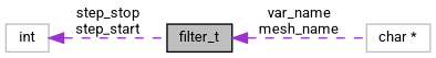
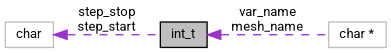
  digraph {
    fontname=Roboto
    rankdir=LR
    node [color=grey75 fillcolor=white fontname=Roboto fontsize=10 shape=record style=filled]
    edge [color=darkorchid3 dir=back fontname=Roboto fontsize=10 labelfontname="FreeSans.ttf" labelfontsize=10 style=dashed]
-   n1 [color=black fillcolor=grey75 fontcolor=black height=0.2 label=filter_t width=0.4]
+   n1 [color=black fillcolor=grey75 fontcolor=black height=0.2 label=int_t width=0.4]
    n2 [height=0.2 label="char *" width=0.4]
-   n3 [height=0.2 label=int width=0.4]
+   n3 [height=0.2 label=char width=0.4]
    n1 -> n2 [label="var_name\nmesh_name"]
    n3 -> n1 [label="step_stop\nstep_start"]
  }
